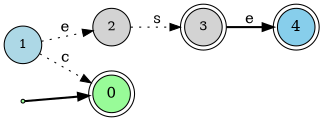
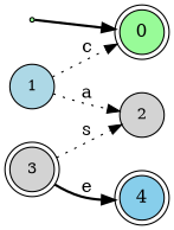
  digraph {
    rankdir=LR
    node [fillcolor=palegreen fontsize=14 shape=doublecircle style=filled]
    edge [style=dotted]
    n1 [label=0]
    n2 [fillcolor=lightblue fontsize=12 label=1 shape=circle]
    n3 [fillcolor=lightgrey fontsize=12 label=2 shape=circle]
    n4 [fillcolor=lightgrey fontsize=12 label=3]
    n5 [fillcolor=skyblue label=4]
    n6 [label=4 shape=point]
    n2 -> n1 [label=c]
-   n2 -> n3 [label=e]
-   n3 -> n4 [label=s]
+   n2 -> n3 [label=a]
+   n4 -> n3 [label=s]
    n4 -> n5 [label=e style=bold]
    n6 -> n1 [style=bold]
  }
